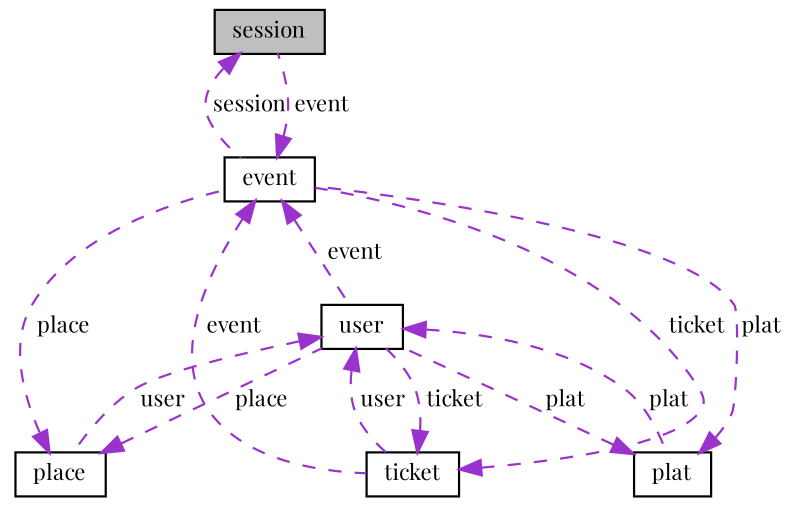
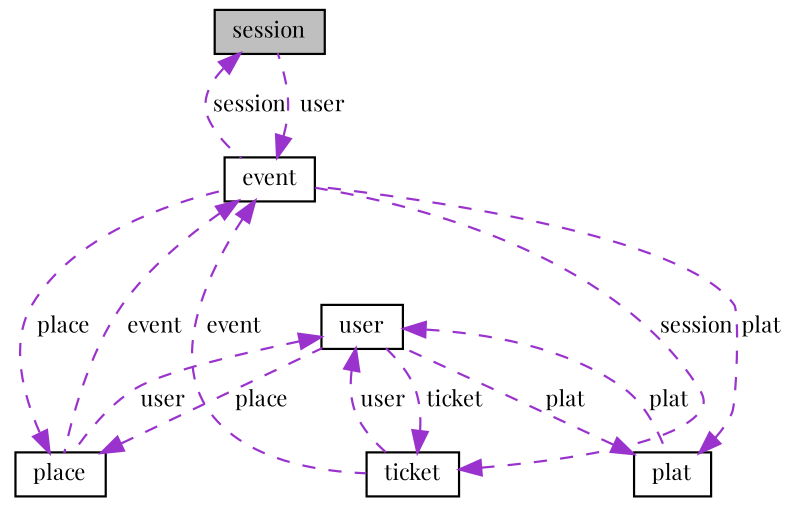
  digraph {
    fontname="Playfair Display"
    node [color=black fillcolor=white fontname="Playfair Display" fontsize=10 shape=record style=filled]
    edge [color=darkorchid3 dir=back fontname="Playfair Display" fontsize=10 labelfontname=Helvetica labelfontsize=10 style=dashed]
    n1 [fillcolor=grey75 fontcolor=black height=0.2 label=session width=0.4]
    n2 [height=0.2 label=event width=0.4]
    n3 [height=0.2 label=place width=0.4]
    n4 [height=0.2 label=ticket width=0.4]
    n5 [height=0.2 label=user width=0.4]
    n6 [height=0.2 label=plat width=0.4]
    n1 -> n2 [label=" session"]
-   n2 -> n1 [label=" event"]
-   n2 -> n5 [label=" event"]
+   n2 -> n1 [label=" user"]
+   n2 -> n3 [label=" event"]
    n2 -> n4 [label=" event"]
    n3 -> n2 [label=" place"]
    n3 -> n5 [label=" place"]
-   n4 -> n2 [label=" ticket"]
+   n4 -> n2 [label=" session"]
    n4 -> n5 [label=" ticket"]
    n5 -> n3 [label=" user"]
    n5 -> n4 [label=" user"]
    n5 -> n6 [label=" plat"]
    n6 -> n2 [label=" plat"]
    n6 -> n5 [label=" plat"]
  }
